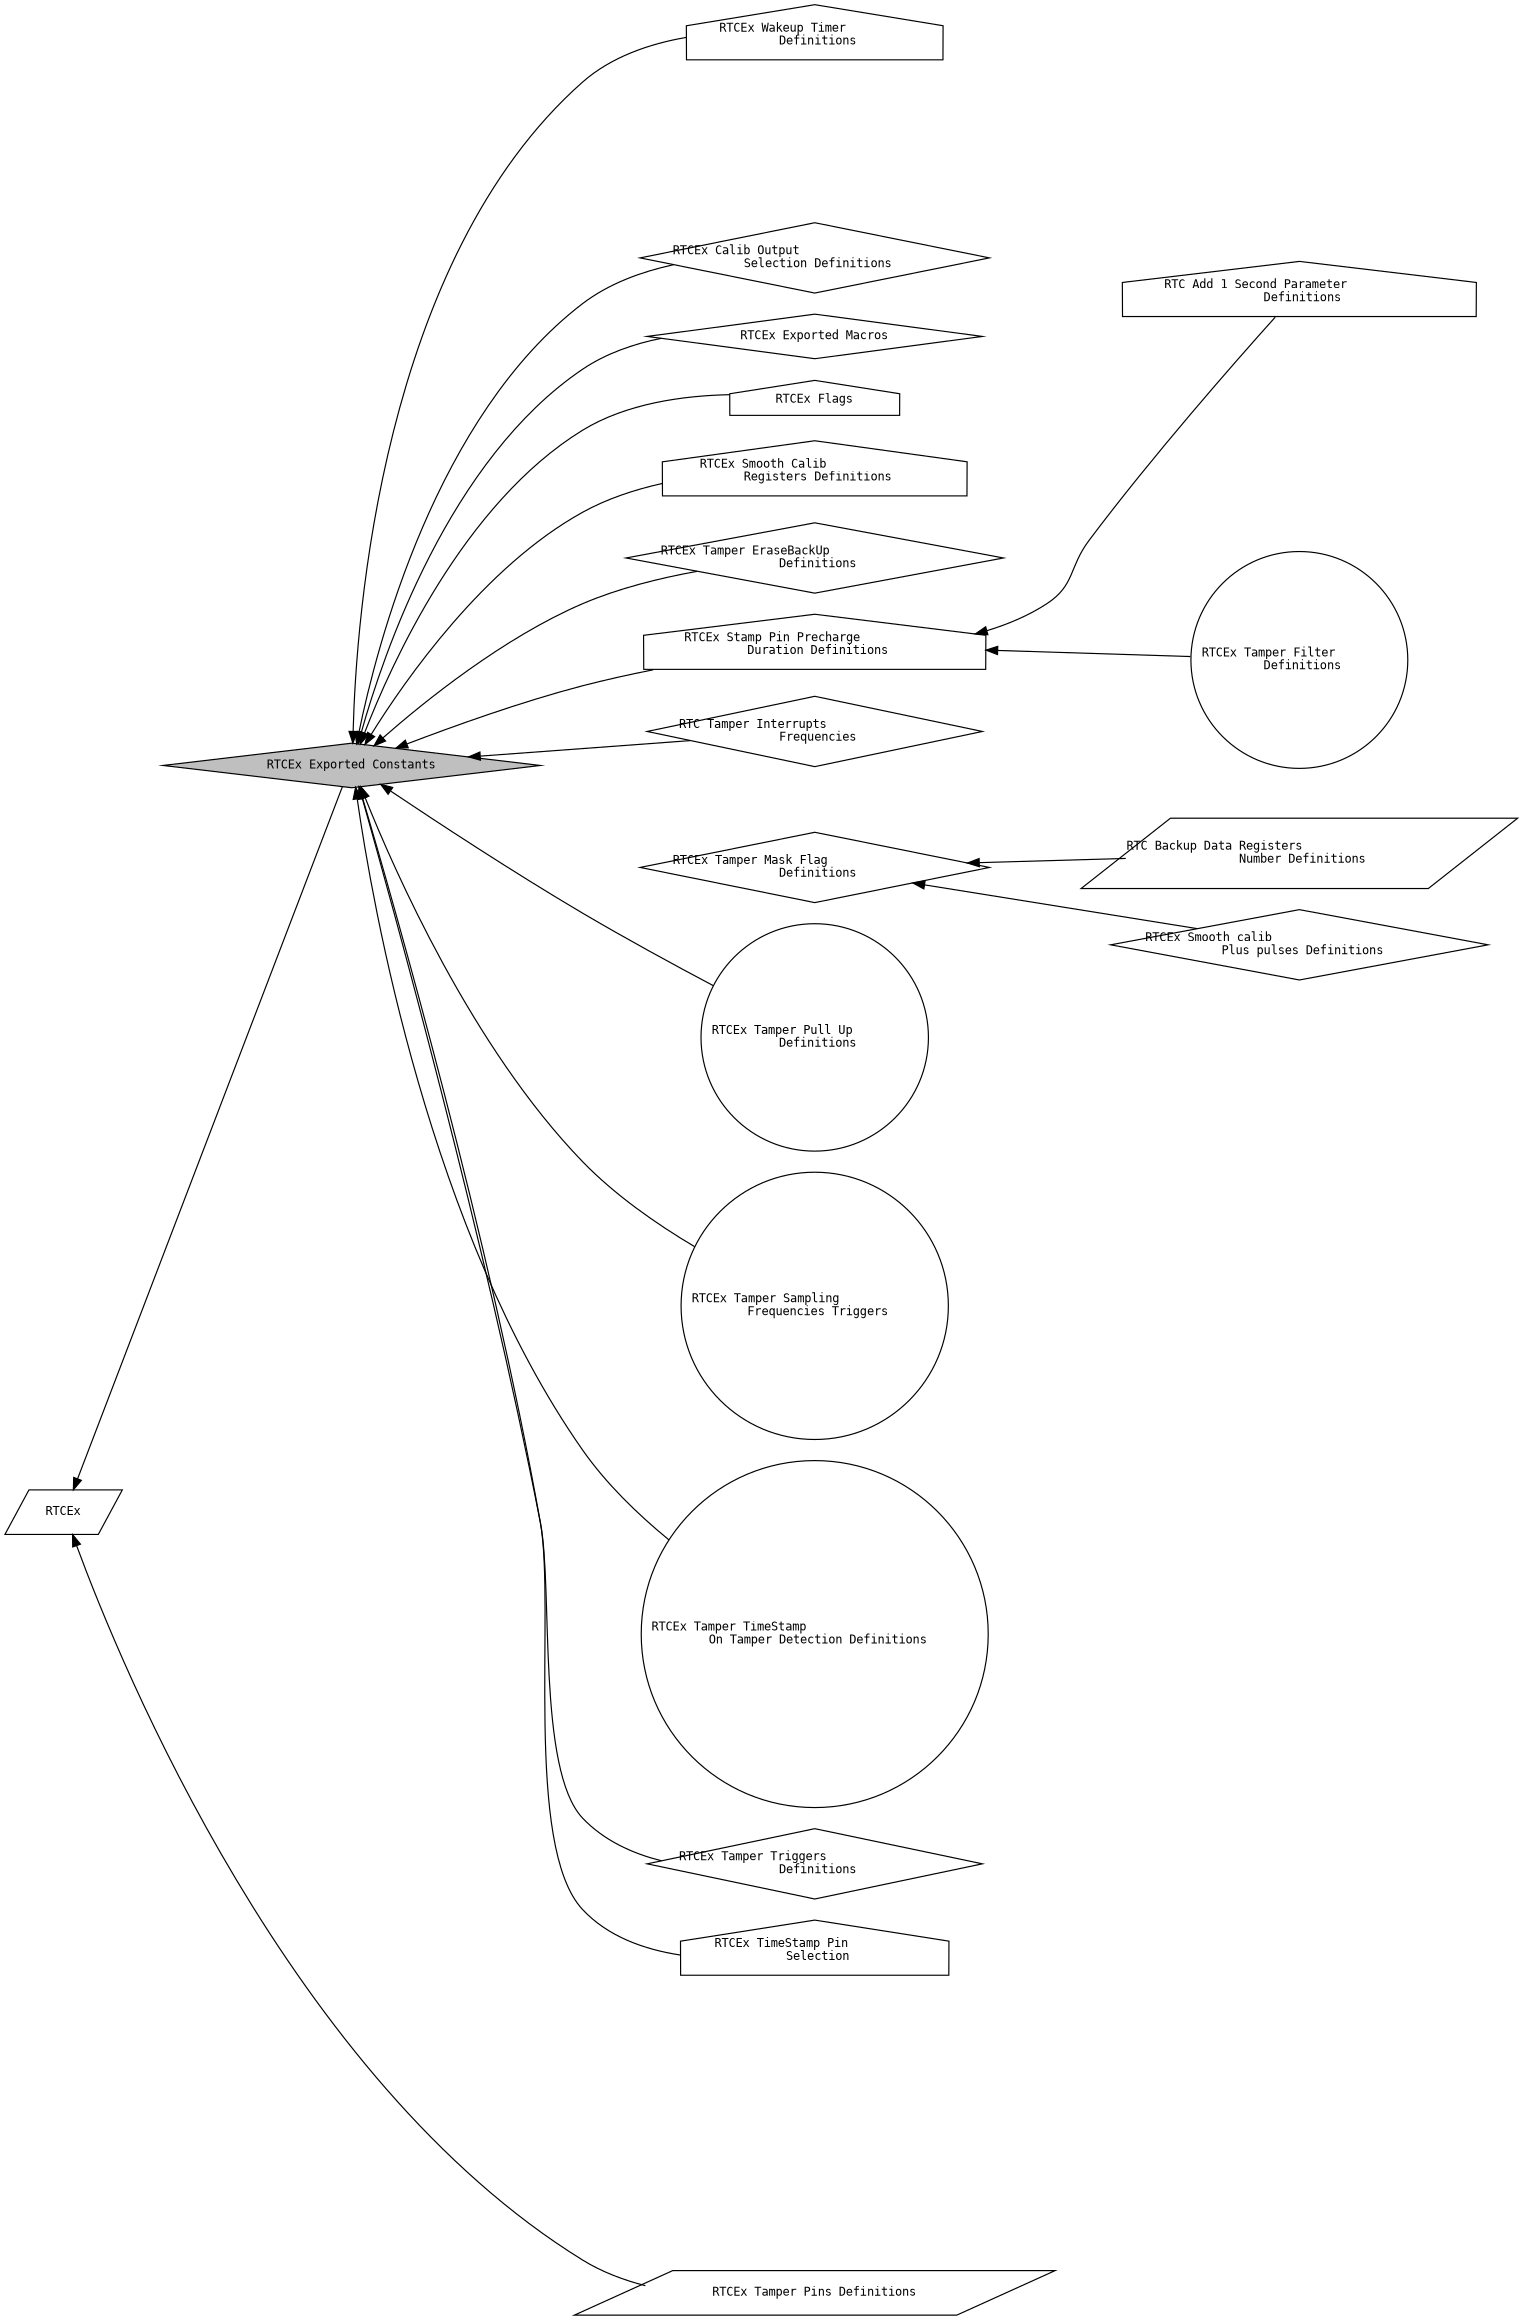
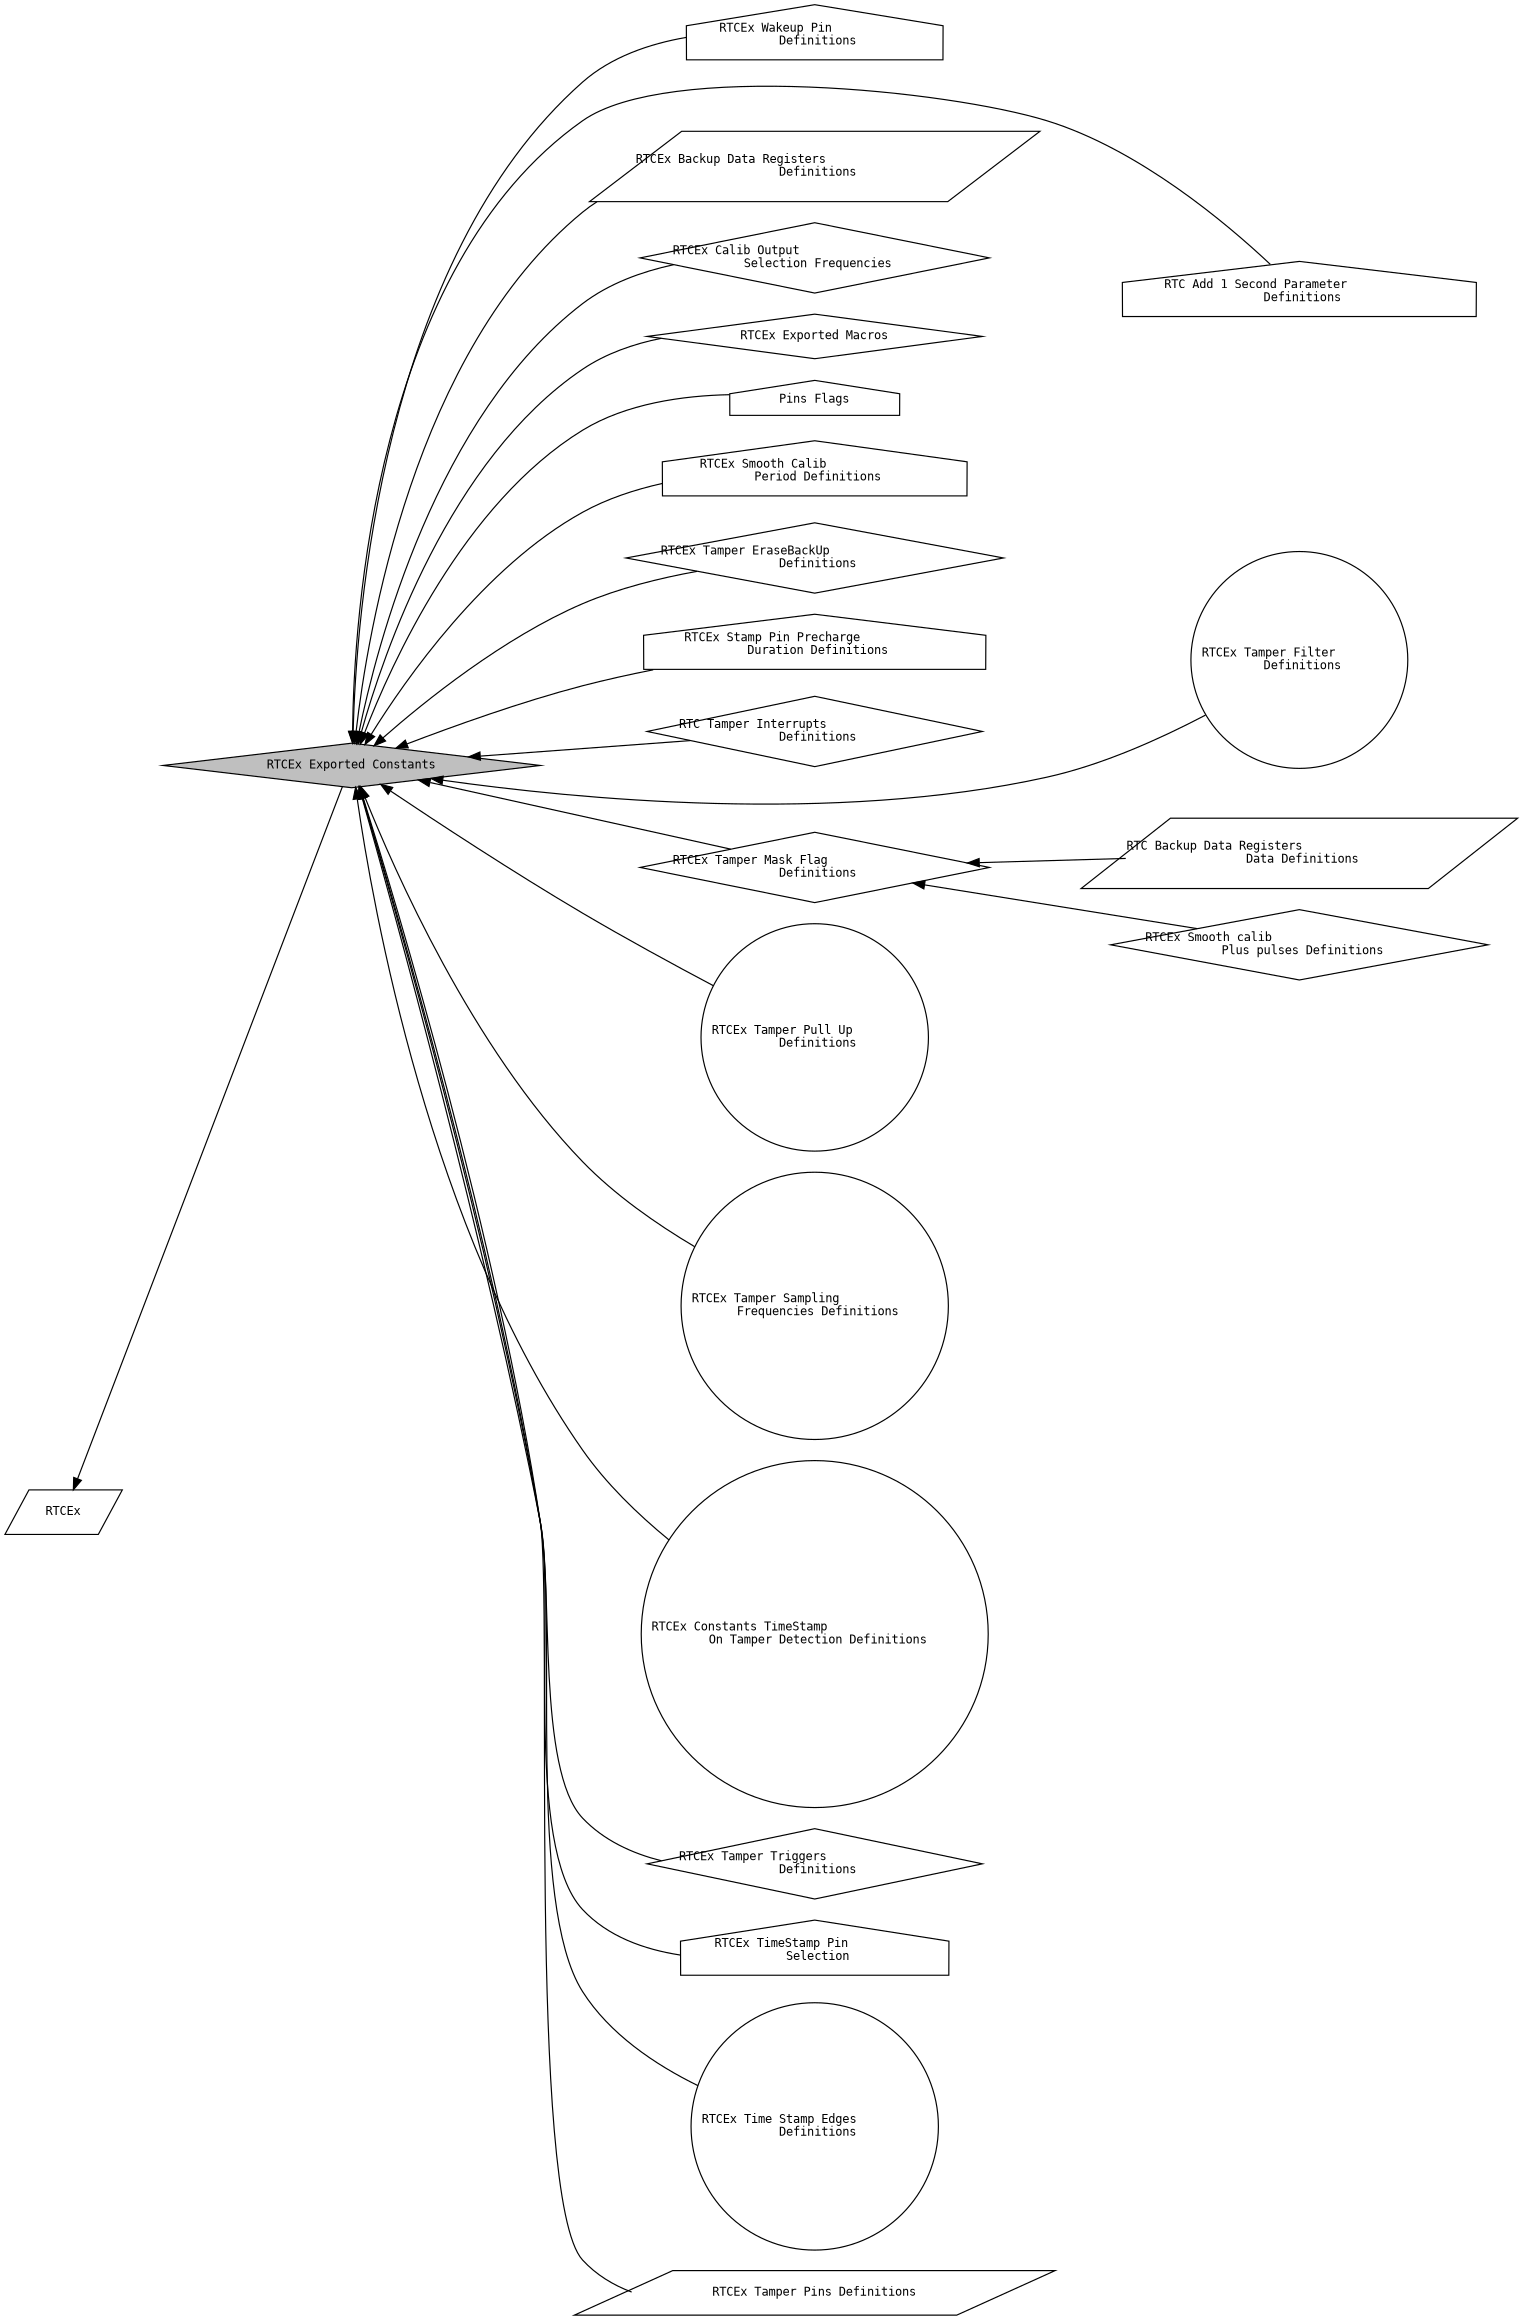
  digraph {
    fontname="DejaVu Sans Mono"
    rankdir=LR
    node [color=black fillcolor=white fontname="DejaVu Sans Mono" fontsize=10 shape=diamond style=filled]
    edge [dir=back fontname="DejaVu Sans Mono" fontsize=10 labelfontname=Helvetica labelfontsize=10 shape=plaintext style=solid]
    n1 [height=0.2 label=RTCEx shape=parallelogram width=0.4]
    n2 [fillcolor=grey75 fontcolor=black height=0.2 label="RTCEx Exported Constants" width=0.4]
    n3 [height=0.2 label="RTC Add 1 Second Parameter\l Definitions" shape=house width=0.4]
-   n5 [height=0.2 label="RTCEx Calib Output\l Selection Definitions" width=0.4]
+   n4 [height=0.2 label="RTCEx Backup Data Registers\l Definitions" shape=parallelogram width=0.4]
+   n5 [height=0.2 label="RTCEx Calib Output\l Selection Frequencies" width=0.4]
    n6 [height=0.2 label="RTCEx Exported Macros" width=0.4]
-   n7 [height=0.2 label="RTCEx Flags" shape=house width=0.4]
-   n8 [height=0.2 label="RTCEx Smooth Calib\l Registers Definitions" shape=house width=0.4]
+   n7 [height=0.2 label="Pins Flags" shape=house width=0.4]
+   n8 [height=0.2 label="RTCEx Smooth Calib\l Period Definitions" shape=house width=0.4]
    n9 [height=0.2 label="RTCEx Tamper EraseBackUp\l Definitions" width=0.4]
    n10 [height=0.2 label="RTCEx Tamper Filter\l Definitions" shape=circle width=0.4]
-   n11 [height=0.2 label="RTC Tamper Interrupts\l Frequencies" width=0.4]
+   n11 [height=0.2 label="RTC Tamper Interrupts\l Definitions" width=0.4]
    n12 [height=0.2 label="RTCEx Tamper Mask Flag\l Definitions" width=0.4]
    n13 [height=0.2 label="RTCEx Stamp Pin Precharge\l Duration Definitions" shape=house width=0.4]
    n14 [height=0.2 label="RTCEx Tamper Pins Definitions" shape=parallelogram width=0.4]
    n15 [height=0.2 label="RTCEx Tamper Pull Up\l Definitions" shape=circle width=0.4]
-   n16 [height=0.2 label="RTCEx Tamper Sampling\l Frequencies Triggers" shape=circle width=0.4]
-   n17 [height=0.2 label="RTCEx Tamper TimeStamp\l On Tamper Detection Definitions" shape=circle width=0.4]
+   n16 [height=0.2 label="RTCEx Tamper Sampling\l Frequencies Definitions" shape=circle width=0.4]
+   n17 [height=0.2 label="RTCEx Constants TimeStamp\l On Tamper Detection Definitions" shape=circle width=0.4]
    n18 [height=0.2 label="RTCEx Tamper Triggers\l Definitions" width=0.4]
    n19 [height=0.2 label="RTCEx TimeStamp Pin\l Selection" shape=house width=0.4]
-   n21 [height=0.2 label="RTCEx Wakeup Timer\l Definitions" shape=house width=0.4]
-   n22 [height=0.2 label="RTC Backup Data Registers\l Number Definitions" shape=parallelogram width=0.4]
+   n20 [height=0.2 label="RTCEx Time Stamp Edges\l Definitions" shape=circle width=0.4]
+   n21 [height=0.2 label="RTCEx Wakeup Pin\l Definitions" shape=house width=0.4]
+   n22 [height=0.2 label="RTC Backup Data Registers\l Data Definitions" shape=parallelogram width=0.4]
    n23 [height=0.2 label="RTCEx Smooth calib\l Plus pulses Definitions" width=0.4]
    n1 -> n2
-   n13 -> n3
+   n2 -> n3
+   n2 -> n4
    n2 -> n5
    n2 -> n6
    n2 -> n7
    n2 -> n8
    n2 -> n9
-   n13 -> n10
+   n2 -> n10
    n2 -> n11
+   n2 -> n12
    n2 -> n13
-   n1 -> n14
+   n2 -> n14
    n2 -> n15
    n2 -> n16
    n2 -> n17
    n2 -> n18
    n2 -> n19
+   n2 -> n20
    n2 -> n21
    n12 -> n22
    n12 -> n23
  }
